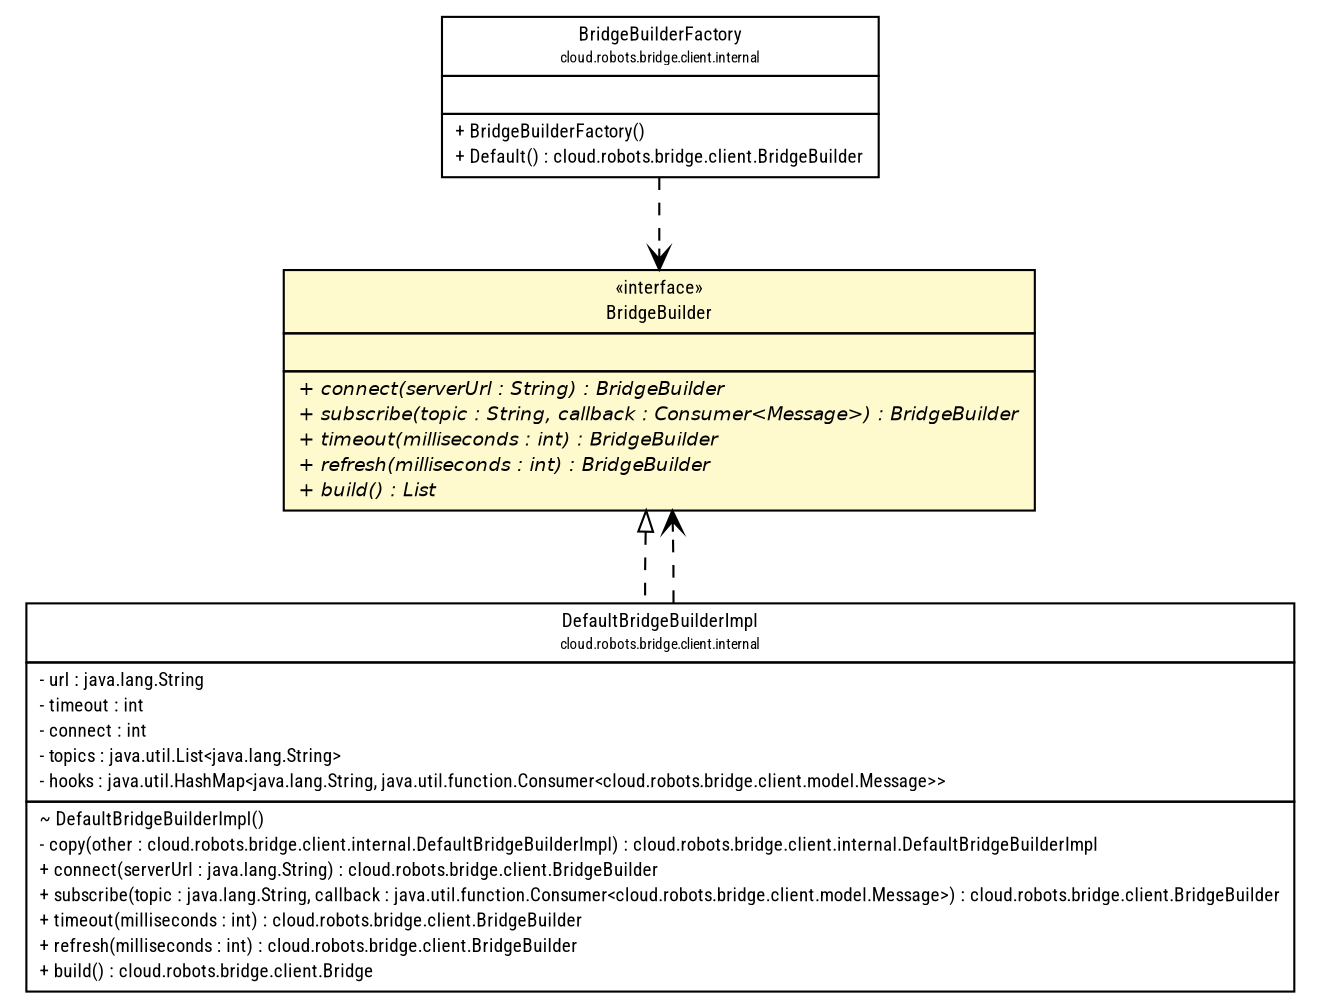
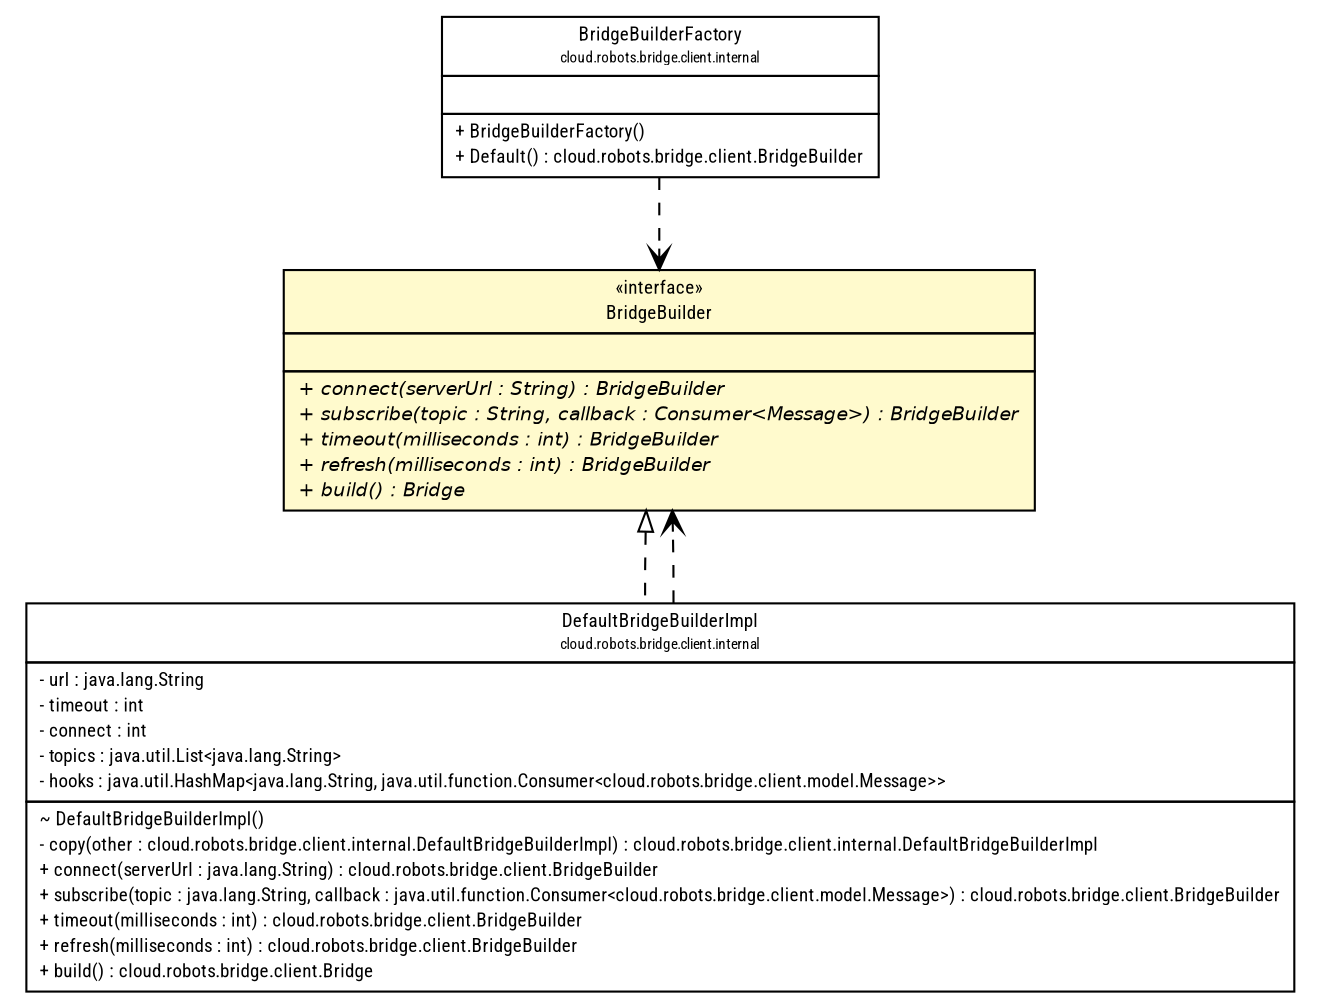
  digraph {
    fontname="Roboto Condensed"
    nodesep=0.25
    ranksep=0.5
    node [fontcolor=black fontname="Roboto Condensed" fontsize=9.0 shape=plaintext]
    edge [fontname="Roboto Condensed" fontsize=10.0 headport=p labelfontname=Helvetica labelfontsize=10 style=dashed tailport=p arrowhead=open color=black fontcolor=black]
-   n1 [label=<<table title="cloud.robots.bridge.client.BridgeBuilder" border="0" cellborder="1" cellspacing="0" cellpadding="2" port="p" bgcolor="lemonChiffon" href="./BridgeBuilder.html"> 		<tr><td><table border="0" cellspacing="0" cellpadding="1"> <tr><td align="center" balign="center"> &#171;interface&#187; </td></tr> <tr><td align="center" balign="center"> BridgeBuilder </td></tr> 		</table></td></tr> 		<tr><td><table border="0" cellspacing="0" cellpadding="1"> <tr><td align="left" balign="left">  </td></tr> 		</table></td></tr> 		<tr><td><table border="0" cellspacing="0" cellpadding="1"> <tr><td align="left" balign="left"><font face="Helvetica-Oblique" point-size="9.0"> + connect(serverUrl : String) : BridgeBuilder </font></td></tr> <tr><td align="left" balign="left"><font face="Helvetica-Oblique" point-size="9.0"> + subscribe(topic : String, callback : Consumer&lt;Message&gt;) : BridgeBuilder </font></td></tr> <tr><td align="left" balign="left"><font face="Helvetica-Oblique" point-size="9.0"> + timeout(milliseconds : int) : BridgeBuilder </font></td></tr> <tr><td align="left" balign="left"><font face="Helvetica-Oblique" point-size="9.0"> + refresh(milliseconds : int) : BridgeBuilder </font></td></tr> <tr><td align="left" balign="left"><font face="Helvetica-Oblique" point-size="9.0"> + build() : List </font></td></tr> 		</table></td></tr> 		</table>>]
+   n1 [label=<<table title="cloud.robots.bridge.client.BridgeBuilder" border="0" cellborder="1" cellspacing="0" cellpadding="2" port="p" bgcolor="lemonChiffon" href="./BridgeBuilder.html"> 		<tr><td><table border="0" cellspacing="0" cellpadding="1"> <tr><td align="center" balign="center"> &#171;interface&#187; </td></tr> <tr><td align="center" balign="center"> BridgeBuilder </td></tr> 		</table></td></tr> 		<tr><td><table border="0" cellspacing="0" cellpadding="1"> <tr><td align="left" balign="left">  </td></tr> 		</table></td></tr> 		<tr><td><table border="0" cellspacing="0" cellpadding="1"> <tr><td align="left" balign="left"><font face="Helvetica-Oblique" point-size="9.0"> + connect(serverUrl : String) : BridgeBuilder </font></td></tr> <tr><td align="left" balign="left"><font face="Helvetica-Oblique" point-size="9.0"> + subscribe(topic : String, callback : Consumer&lt;Message&gt;) : BridgeBuilder </font></td></tr> <tr><td align="left" balign="left"><font face="Helvetica-Oblique" point-size="9.0"> + timeout(milliseconds : int) : BridgeBuilder </font></td></tr> <tr><td align="left" balign="left"><font face="Helvetica-Oblique" point-size="9.0"> + refresh(milliseconds : int) : BridgeBuilder </font></td></tr> <tr><td align="left" balign="left"><font face="Helvetica-Oblique" point-size="9.0"> + build() : Bridge </font></td></tr> 		</table></td></tr> 		</table>>]
    n2 [label=<<table title="cloud.robots.bridge.client.internal.DefaultBridgeBuilderImpl" border="0" cellborder="1" cellspacing="0" cellpadding="2" port="p" href="./internal/DefaultBridgeBuilderImpl.html"> 		<tr><td><table border="0" cellspacing="0" cellpadding="1"> <tr><td align="center" balign="center"> DefaultBridgeBuilderImpl </td></tr> <tr><td align="center" balign="center"><font point-size="7.0"> cloud.robots.bridge.client.internal </font></td></tr> 		</table></td></tr> 		<tr><td><table border="0" cellspacing="0" cellpadding="1"> <tr><td align="left" balign="left"> - url : java.lang.String </td></tr> <tr><td align="left" balign="left"> - timeout : int </td></tr> <tr><td align="left" balign="left"> - connect : int </td></tr> <tr><td align="left" balign="left"> - topics : java.util.List&lt;java.lang.String&gt; </td></tr> <tr><td align="left" balign="left"> - hooks : java.util.HashMap&lt;java.lang.String, java.util.function.Consumer&lt;cloud.robots.bridge.client.model.Message&gt;&gt; </td></tr> 		</table></td></tr> 		<tr><td><table border="0" cellspacing="0" cellpadding="1"> <tr><td align="left" balign="left"> ~ DefaultBridgeBuilderImpl() </td></tr> <tr><td align="left" balign="left"> - copy(other : cloud.robots.bridge.client.internal.DefaultBridgeBuilderImpl) : cloud.robots.bridge.client.internal.DefaultBridgeBuilderImpl </td></tr> <tr><td align="left" balign="left"> + connect(serverUrl : java.lang.String) : cloud.robots.bridge.client.BridgeBuilder </td></tr> <tr><td align="left" balign="left"> + subscribe(topic : java.lang.String, callback : java.util.function.Consumer&lt;cloud.robots.bridge.client.model.Message&gt;) : cloud.robots.bridge.client.BridgeBuilder </td></tr> <tr><td align="left" balign="left"> + timeout(milliseconds : int) : cloud.robots.bridge.client.BridgeBuilder </td></tr> <tr><td align="left" balign="left"> + refresh(milliseconds : int) : cloud.robots.bridge.client.BridgeBuilder </td></tr> <tr><td align="left" balign="left"> + build() : cloud.robots.bridge.client.Bridge </td></tr> 		</table></td></tr> 		</table>>]
    n3 [label=<<table title="cloud.robots.bridge.client.internal.BridgeBuilderFactory" border="0" cellborder="1" cellspacing="0" cellpadding="2" port="p" href="./internal/BridgeBuilderFactory.html"> 		<tr><td><table border="0" cellspacing="0" cellpadding="1"> <tr><td align="center" balign="center"> BridgeBuilderFactory </td></tr> <tr><td align="center" balign="center"><font point-size="7.0"> cloud.robots.bridge.client.internal </font></td></tr> 		</table></td></tr> 		<tr><td><table border="0" cellspacing="0" cellpadding="1"> <tr><td align="left" balign="left">  </td></tr> 		</table></td></tr> 		<tr><td><table border="0" cellspacing="0" cellpadding="1"> <tr><td align="left" balign="left"> + BridgeBuilderFactory() </td></tr> <tr><td align="left" balign="left"> + Default() : cloud.robots.bridge.client.BridgeBuilder </td></tr> 		</table></td></tr> 		</table>>]
    n1 -> n2 [arrowtail=empty dir=back fontsize=10 arrowhead="" color="" fontcolor=""]
    n2 -> n1
    n3 -> n1
  }
